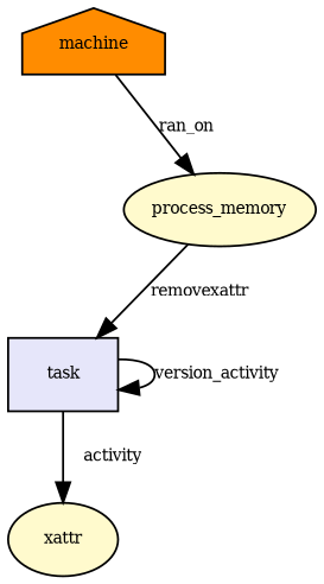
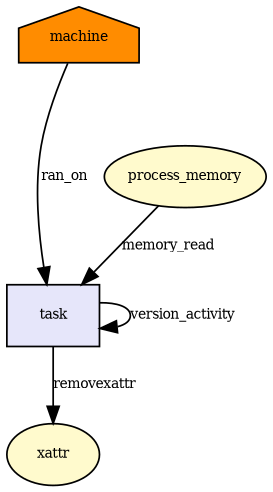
  digraph {
    node [fillcolor="#fffacd" fontsize=8 shape=ellipse style=filled]
    edge [fontsize=8]
    n1 [fillcolor="#ff8c00" label=machine shape=house]
    n2 [fillcolor="#e6e6fa" label=task shape=rectangle]
    n3 [label=xattr]
    n4 [label=process_memory]
-   n1 -> n4 [label=ran_on]
+   n1 -> n2 [label=ran_on]
    n2 -> n2 [label=version_activity]
-   n2 -> n3 [label=activity]
-   n4 -> n2 [label=removexattr]
+   n2 -> n3 [label=removexattr]
+   n4 -> n2 [label=memory_read]
  }
